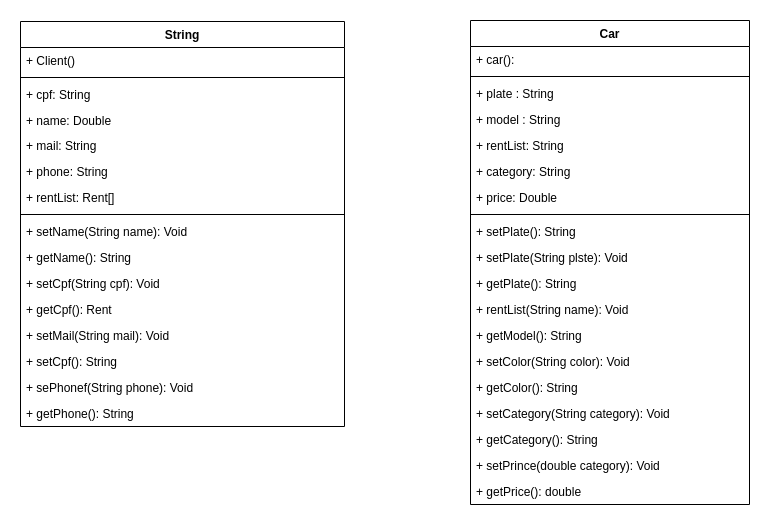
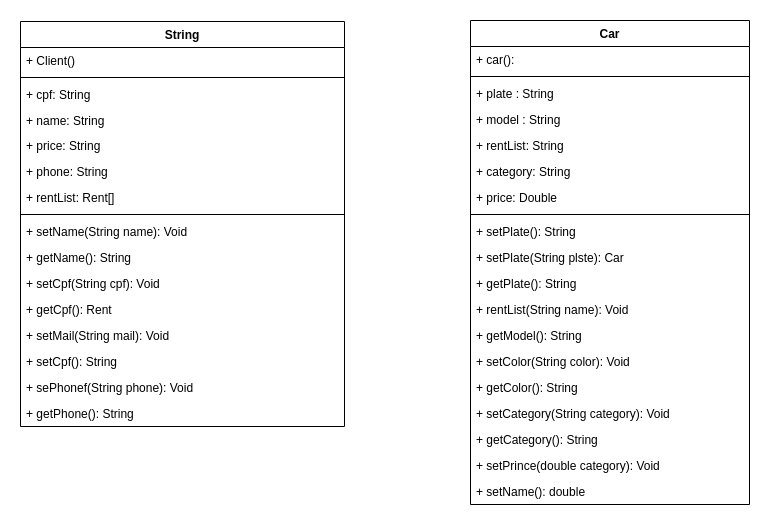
  <mxCell id="0" />
  <mxCell id="1" parent="0" />
  <mxCell id="2" value="String&#10;&#10;" style="swimlane;fontStyle=1;align=center;verticalAlign=top;childLayout=stackLayout;horizontal=1;startSize=26;horizontalStack=0;resizeParent=1;resizeParentMax=0;resizeLast=0;collapsible=1;marginBottom=0;" parent="1" vertex="1"><mxGeometry x="20" y="21" width="324" height="405" as="geometry"><mxRectangle x="20" y="20" width="90" height="26" as="alternateBounds" /></mxGeometry></mxCell>
  <mxCell id="3" value="+ Client()" style="text;strokeColor=none;fillColor=none;align=left;verticalAlign=top;spacingLeft=4;spacingRight=4;overflow=hidden;rotatable=0;points=[[0,0.5],[1,0.5]];portConstraint=eastwest;" parent="2" vertex="1"><mxGeometry y="26" width="324" height="26" as="geometry" /></mxCell>
  <mxCell id="4" value="" style="line;strokeWidth=1;fillColor=none;align=left;verticalAlign=middle;spacingTop=-1;spacingLeft=3;spacingRight=3;rotatable=0;labelPosition=right;points=[];portConstraint=eastwest;" parent="2" vertex="1"><mxGeometry y="52" width="324" height="8" as="geometry" /></mxCell>
  <mxCell id="5" value="+ cpf: String" style="text;strokeColor=none;fillColor=none;align=left;verticalAlign=top;spacingLeft=4;spacingRight=4;overflow=hidden;rotatable=0;points=[[0,0.5],[1,0.5]];portConstraint=eastwest;" parent="2" vertex="1"><mxGeometry y="60" width="324" height="26" as="geometry" /></mxCell>
- <mxCell id="6" value="+ name: Double" style="text;strokeColor=none;fillColor=none;align=left;verticalAlign=top;spacingLeft=4;spacingRight=4;overflow=hidden;rotatable=0;points=[[0,0.5],[1,0.5]];portConstraint=eastwest;" parent="2" vertex="1"><mxGeometry y="86" width="324" height="25" as="geometry" /></mxCell>
- <mxCell id="7" value="+ mail: String" style="text;strokeColor=none;fillColor=none;align=left;verticalAlign=top;spacingLeft=4;spacingRight=4;overflow=hidden;rotatable=0;points=[[0,0.5],[1,0.5]];portConstraint=eastwest;" parent="2" vertex="1"><mxGeometry y="111" width="324" height="26" as="geometry" /></mxCell>
+ <mxCell id="6" value="+ name: String" style="text;strokeColor=none;fillColor=none;align=left;verticalAlign=top;spacingLeft=4;spacingRight=4;overflow=hidden;rotatable=0;points=[[0,0.5],[1,0.5]];portConstraint=eastwest;" parent="2" vertex="1"><mxGeometry y="86" width="324" height="25" as="geometry" /></mxCell>
+ <mxCell id="7" value="+ price: String" style="text;strokeColor=none;fillColor=none;align=left;verticalAlign=top;spacingLeft=4;spacingRight=4;overflow=hidden;rotatable=0;points=[[0,0.5],[1,0.5]];portConstraint=eastwest;" parent="2" vertex="1"><mxGeometry y="111" width="324" height="26" as="geometry" /></mxCell>
  <mxCell id="8" value="+ phone: String" style="text;strokeColor=none;fillColor=none;align=left;verticalAlign=top;spacingLeft=4;spacingRight=4;overflow=hidden;rotatable=0;points=[[0,0.5],[1,0.5]];portConstraint=eastwest;" parent="2" vertex="1"><mxGeometry y="137" width="324" height="26" as="geometry" /></mxCell>
  <mxCell id="9" value="+ rentList: Rent[]" style="text;strokeColor=none;fillColor=none;align=left;verticalAlign=top;spacingLeft=4;spacingRight=4;overflow=hidden;rotatable=0;points=[[0,0.5],[1,0.5]];portConstraint=eastwest;" parent="2" vertex="1"><mxGeometry y="163" width="324" height="26" as="geometry" /></mxCell>
  <mxCell id="10" value="" style="line;strokeWidth=1;fillColor=none;align=left;verticalAlign=middle;spacingTop=-1;spacingLeft=3;spacingRight=3;rotatable=0;labelPosition=right;points=[];portConstraint=eastwest;" parent="2" vertex="1"><mxGeometry y="189" width="324" height="8" as="geometry" /></mxCell>
  <mxCell id="11" value="+ setName(String name): Void" style="text;strokeColor=none;fillColor=none;align=left;verticalAlign=top;spacingLeft=4;spacingRight=4;overflow=hidden;rotatable=0;points=[[0,0.5],[1,0.5]];portConstraint=eastwest;" parent="2" vertex="1"><mxGeometry y="197" width="324" height="26" as="geometry" /></mxCell>
  <mxCell id="12" value="+ getName(): String" style="text;strokeColor=none;fillColor=none;align=left;verticalAlign=top;spacingLeft=4;spacingRight=4;overflow=hidden;rotatable=0;points=[[0,0.5],[1,0.5]];portConstraint=eastwest;" parent="2" vertex="1"><mxGeometry y="223" width="324" height="26" as="geometry" /></mxCell>
  <mxCell id="13" value="+ setCpf(String cpf): Void" style="text;strokeColor=none;fillColor=none;align=left;verticalAlign=top;spacingLeft=4;spacingRight=4;overflow=hidden;rotatable=0;points=[[0,0.5],[1,0.5]];portConstraint=eastwest;" parent="2" vertex="1"><mxGeometry y="249" width="324" height="26" as="geometry" /></mxCell>
  <mxCell id="14" value="+ getCpf(): Rent" style="text;strokeColor=none;fillColor=none;align=left;verticalAlign=top;spacingLeft=4;spacingRight=4;overflow=hidden;rotatable=0;points=[[0,0.5],[1,0.5]];portConstraint=eastwest;" parent="2" vertex="1"><mxGeometry y="275" width="324" height="26" as="geometry" /></mxCell>
  <mxCell id="15" value="+ setMail(String mail): Void" style="text;strokeColor=none;fillColor=none;align=left;verticalAlign=top;spacingLeft=4;spacingRight=4;overflow=hidden;rotatable=0;points=[[0,0.5],[1,0.5]];portConstraint=eastwest;" parent="2" vertex="1"><mxGeometry y="301" width="324" height="26" as="geometry" /></mxCell>
  <mxCell id="16" value="+ setCpf(): String" style="text;strokeColor=none;fillColor=none;align=left;verticalAlign=top;spacingLeft=4;spacingRight=4;overflow=hidden;rotatable=0;points=[[0,0.5],[1,0.5]];portConstraint=eastwest;" parent="2" vertex="1"><mxGeometry y="327" width="324" height="26" as="geometry" /></mxCell>
  <mxCell id="17" value="+ sePhonef(String phone): Void" style="text;strokeColor=none;fillColor=none;align=left;verticalAlign=top;spacingLeft=4;spacingRight=4;overflow=hidden;rotatable=0;points=[[0,0.5],[1,0.5]];portConstraint=eastwest;" parent="2" vertex="1"><mxGeometry y="353" width="324" height="26" as="geometry" /></mxCell>
  <mxCell id="18" value="+ getPhone(): String" style="text;strokeColor=none;fillColor=none;align=left;verticalAlign=top;spacingLeft=4;spacingRight=4;overflow=hidden;rotatable=0;points=[[0,0.5],[1,0.5]];portConstraint=eastwest;" parent="2" vertex="1"><mxGeometry y="379" width="324" height="26" as="geometry" /></mxCell>
  <mxCell id="19" value="Car" style="swimlane;fontStyle=1;align=center;verticalAlign=top;childLayout=stackLayout;horizontal=1;startSize=26;horizontalStack=0;resizeParent=1;resizeParentMax=0;resizeLast=0;collapsible=1;marginBottom=0;" parent="1" vertex="1"><mxGeometry x="470" y="20" width="279" height="484" as="geometry" /></mxCell>
  <mxCell id="20" value="+ car():" style="text;strokeColor=none;fillColor=none;align=left;verticalAlign=top;spacingLeft=4;spacingRight=4;overflow=hidden;rotatable=0;points=[[0,0.5],[1,0.5]];portConstraint=eastwest;" parent="19" vertex="1"><mxGeometry y="26" width="279" height="26" as="geometry" /></mxCell>
  <mxCell id="21" value="" style="line;strokeWidth=1;fillColor=none;align=left;verticalAlign=middle;spacingTop=-1;spacingLeft=3;spacingRight=3;rotatable=0;labelPosition=right;points=[];portConstraint=eastwest;" parent="19" vertex="1"><mxGeometry y="52" width="279" height="8" as="geometry" /></mxCell>
  <mxCell id="22" value="+ plate : String" style="text;strokeColor=none;fillColor=none;align=left;verticalAlign=top;spacingLeft=4;spacingRight=4;overflow=hidden;rotatable=0;points=[[0,0.5],[1,0.5]];portConstraint=eastwest;" parent="19" vertex="1"><mxGeometry y="60" width="279" height="26" as="geometry" /></mxCell>
  <mxCell id="23" value="+ model : String" style="text;strokeColor=none;fillColor=none;align=left;verticalAlign=top;spacingLeft=4;spacingRight=4;overflow=hidden;rotatable=0;points=[[0,0.5],[1,0.5]];portConstraint=eastwest;" parent="19" vertex="1"><mxGeometry y="86" width="279" height="26" as="geometry" /></mxCell>
  <mxCell id="24" value="+ rentList: String" style="text;strokeColor=none;fillColor=none;align=left;verticalAlign=top;spacingLeft=4;spacingRight=4;overflow=hidden;rotatable=0;points=[[0,0.5],[1,0.5]];portConstraint=eastwest;" parent="19" vertex="1"><mxGeometry y="112" width="279" height="26" as="geometry" /></mxCell>
  <mxCell id="25" value="+ category: String" style="text;strokeColor=none;fillColor=none;align=left;verticalAlign=top;spacingLeft=4;spacingRight=4;overflow=hidden;rotatable=0;points=[[0,0.5],[1,0.5]];portConstraint=eastwest;" parent="19" vertex="1"><mxGeometry y="138" width="279" height="26" as="geometry" /></mxCell>
  <mxCell id="26" value="+ price: Double" style="text;strokeColor=none;fillColor=none;align=left;verticalAlign=top;spacingLeft=4;spacingRight=4;overflow=hidden;rotatable=0;points=[[0,0.5],[1,0.5]];portConstraint=eastwest;" parent="19" vertex="1"><mxGeometry y="164" width="279" height="26" as="geometry" /></mxCell>
  <mxCell id="27" value="" style="line;strokeWidth=1;fillColor=none;align=left;verticalAlign=middle;spacingTop=-1;spacingLeft=3;spacingRight=3;rotatable=0;labelPosition=right;points=[];portConstraint=eastwest;" parent="19" vertex="1"><mxGeometry y="190" width="279" height="8" as="geometry" /></mxCell>
  <mxCell id="28" value="+ setPlate(): String" style="text;strokeColor=none;fillColor=none;align=left;verticalAlign=top;spacingLeft=4;spacingRight=4;overflow=hidden;rotatable=0;points=[[0,0.5],[1,0.5]];portConstraint=eastwest;" parent="19" vertex="1"><mxGeometry y="198" width="279" height="26" as="geometry" /></mxCell>
- <mxCell id="29" value="+ setPlate(String plste): Void" style="text;strokeColor=none;fillColor=none;align=left;verticalAlign=top;spacingLeft=4;spacingRight=4;overflow=hidden;rotatable=0;points=[[0,0.5],[1,0.5]];portConstraint=eastwest;" parent="19" vertex="1"><mxGeometry y="224" width="279" height="26" as="geometry" /></mxCell>
+ <mxCell id="29" value="+ setPlate(String plste): Car" style="text;strokeColor=none;fillColor=none;align=left;verticalAlign=top;spacingLeft=4;spacingRight=4;overflow=hidden;rotatable=0;points=[[0,0.5],[1,0.5]];portConstraint=eastwest;" parent="19" vertex="1"><mxGeometry y="224" width="279" height="26" as="geometry" /></mxCell>
  <mxCell id="30" value="+ getPlate(): String" style="text;strokeColor=none;fillColor=none;align=left;verticalAlign=top;spacingLeft=4;spacingRight=4;overflow=hidden;rotatable=0;points=[[0,0.5],[1,0.5]];portConstraint=eastwest;" parent="19" vertex="1"><mxGeometry y="250" width="279" height="26" as="geometry" /></mxCell>
  <mxCell id="31" value="+ rentList(String name): Void" style="text;strokeColor=none;fillColor=none;align=left;verticalAlign=top;spacingLeft=4;spacingRight=4;overflow=hidden;rotatable=0;points=[[0,0.5],[1,0.5]];portConstraint=eastwest;" parent="19" vertex="1"><mxGeometry y="276" width="279" height="26" as="geometry" /></mxCell>
  <mxCell id="32" value="+ getModel(): String" style="text;strokeColor=none;fillColor=none;align=left;verticalAlign=top;spacingLeft=4;spacingRight=4;overflow=hidden;rotatable=0;points=[[0,0.5],[1,0.5]];portConstraint=eastwest;" parent="19" vertex="1"><mxGeometry y="302" width="279" height="26" as="geometry" /></mxCell>
  <mxCell id="33" value="+ setColor(String color): Void" style="text;strokeColor=none;fillColor=none;align=left;verticalAlign=top;spacingLeft=4;spacingRight=4;overflow=hidden;rotatable=0;points=[[0,0.5],[1,0.5]];portConstraint=eastwest;" parent="19" vertex="1"><mxGeometry y="328" width="279" height="26" as="geometry" /></mxCell>
  <mxCell id="34" value="+ getColor(): String" style="text;strokeColor=none;fillColor=none;align=left;verticalAlign=top;spacingLeft=4;spacingRight=4;overflow=hidden;rotatable=0;points=[[0,0.5],[1,0.5]];portConstraint=eastwest;" parent="19" vertex="1"><mxGeometry y="354" width="279" height="26" as="geometry" /></mxCell>
  <mxCell id="35" value="+ setCategory(String category): Void" style="text;strokeColor=none;fillColor=none;align=left;verticalAlign=top;spacingLeft=4;spacingRight=4;overflow=hidden;rotatable=0;points=[[0,0.5],[1,0.5]];portConstraint=eastwest;" parent="19" vertex="1"><mxGeometry y="380" width="279" height="26" as="geometry" /></mxCell>
  <mxCell id="36" value="+ getCategory(): String" style="text;strokeColor=none;fillColor=none;align=left;verticalAlign=top;spacingLeft=4;spacingRight=4;overflow=hidden;rotatable=0;points=[[0,0.5],[1,0.5]];portConstraint=eastwest;" parent="19" vertex="1"><mxGeometry y="406" width="279" height="26" as="geometry" /></mxCell>
  <mxCell id="37" value="+ setPrince(double category): Void" style="text;strokeColor=none;fillColor=none;align=left;verticalAlign=top;spacingLeft=4;spacingRight=4;overflow=hidden;rotatable=0;points=[[0,0.5],[1,0.5]];portConstraint=eastwest;" parent="19" vertex="1"><mxGeometry y="432" width="279" height="26" as="geometry" /></mxCell>
- <mxCell id="38" value="+ getPrice(): double" style="text;strokeColor=none;fillColor=none;align=left;verticalAlign=top;spacingLeft=4;spacingRight=4;overflow=hidden;rotatable=0;points=[[0,0.5],[1,0.5]];portConstraint=eastwest;" parent="19" vertex="1"><mxGeometry y="458" width="279" height="26" as="geometry" /></mxCell>
+ <mxCell id="38" value="+ setName(): double" style="text;strokeColor=none;fillColor=none;align=left;verticalAlign=top;spacingLeft=4;spacingRight=4;overflow=hidden;rotatable=0;points=[[0,0.5],[1,0.5]];portConstraint=eastwest;" parent="19" vertex="1"><mxGeometry y="458" width="279" height="26" as="geometry" /></mxCell>
